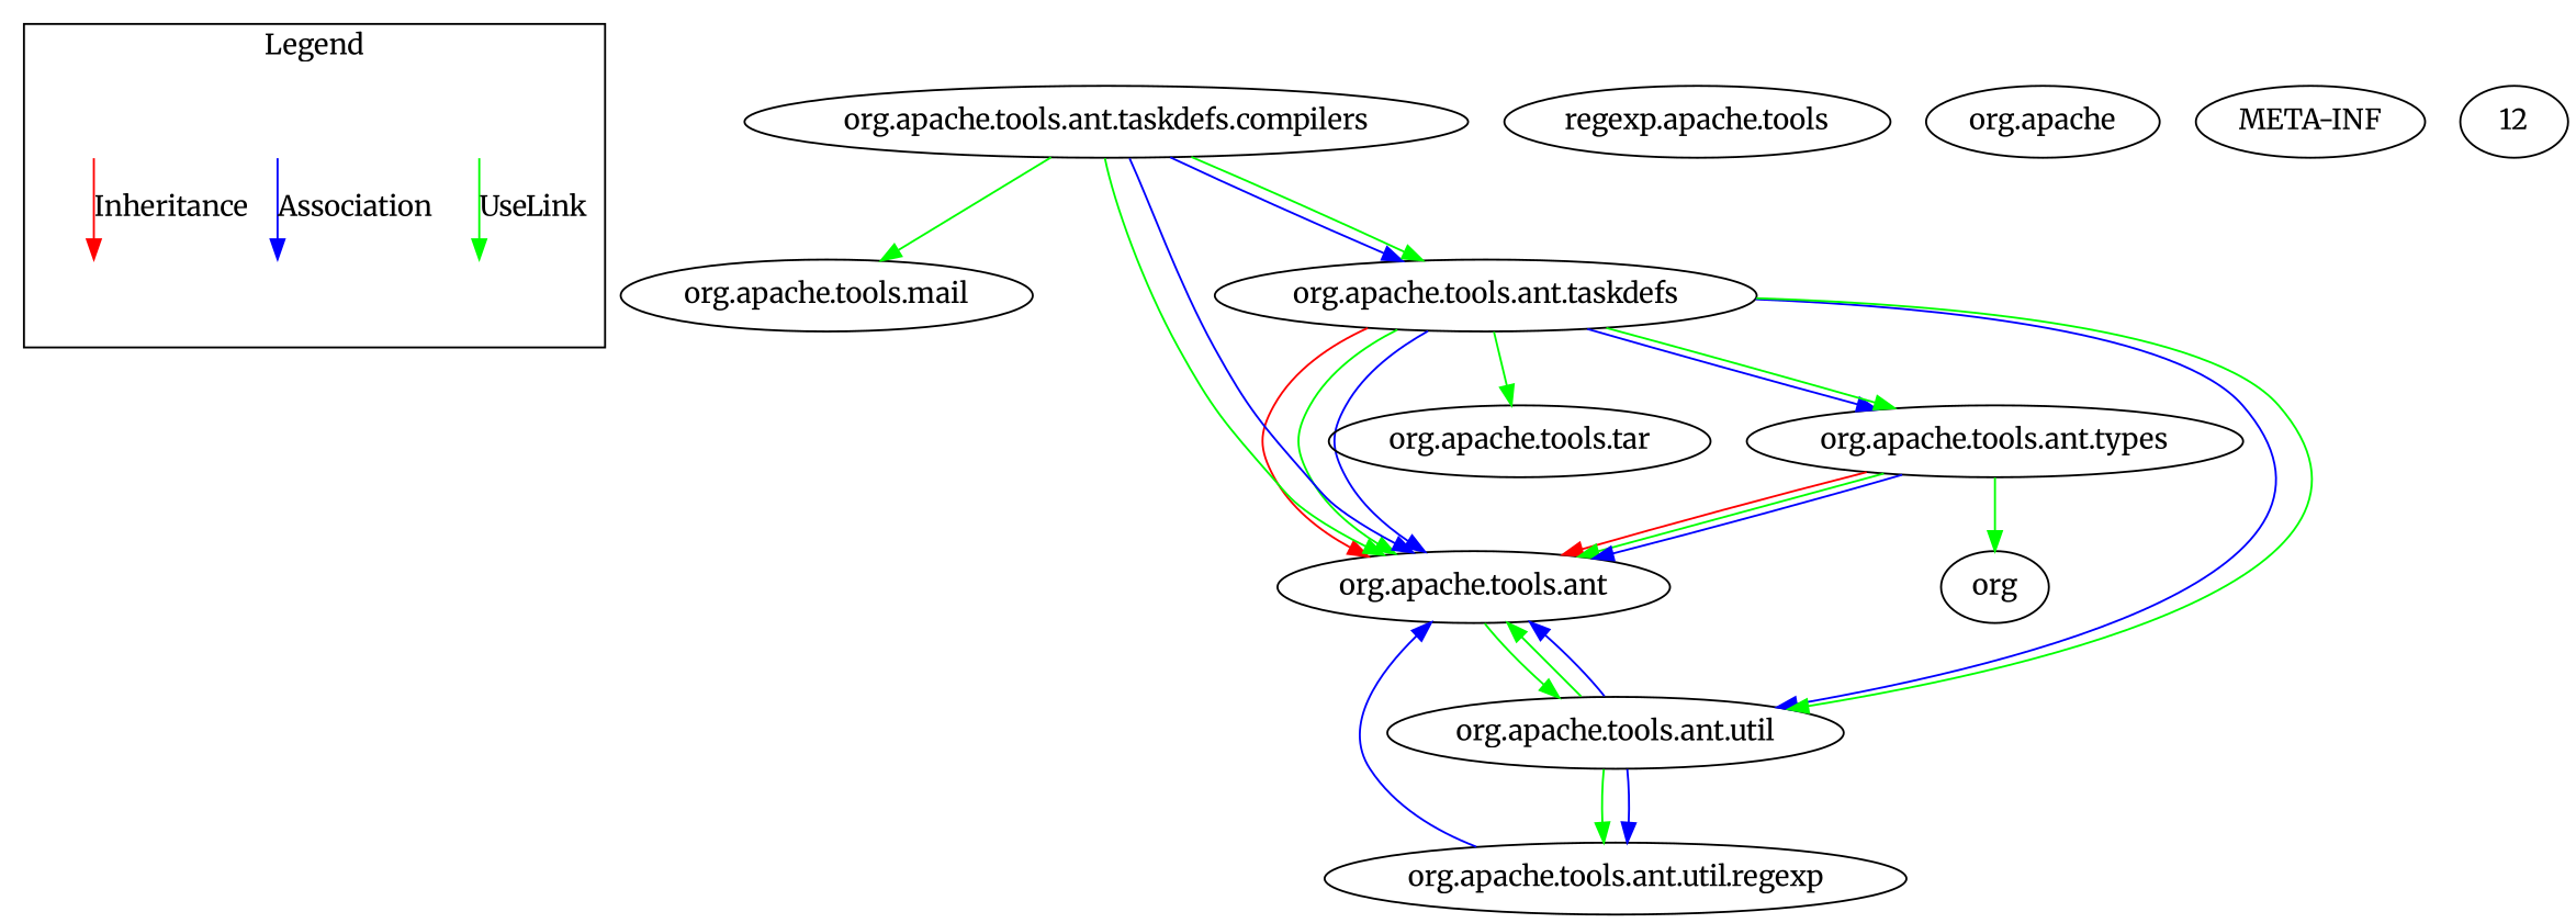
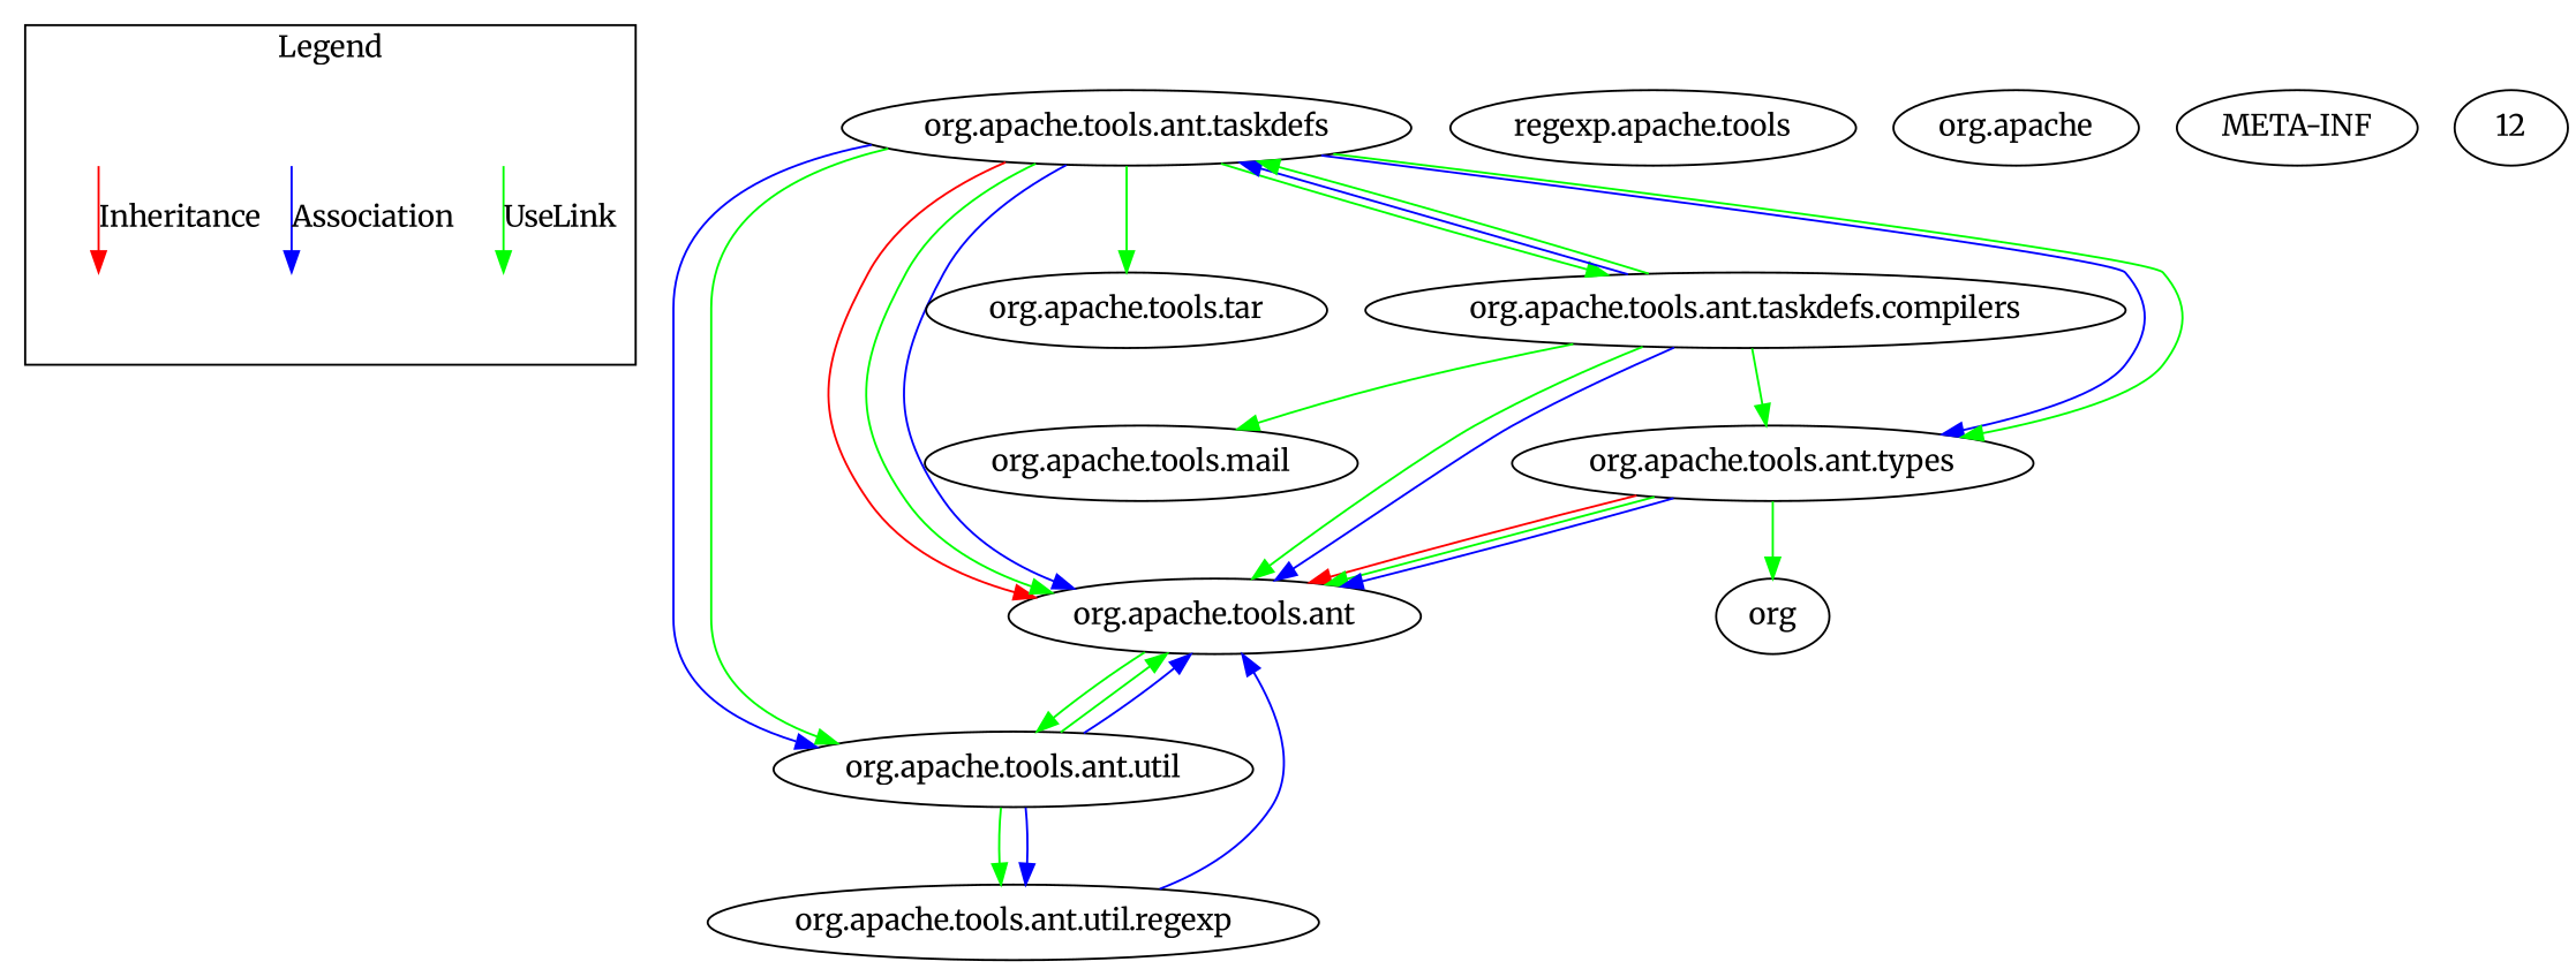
  digraph {
    fontname=Merriweather
    node [fontname=Merriweather]
    edge [color=green fontname=Merriweather]
    a [style=invis]
    b [style=invis]
    c [style=invis]
    d [style=invis]
    e [style=invis]
    f [style=invis]
    n7 [label=org]
    n8 [label="org.apache.tools.mail"]
    n9 [label="regexp.apache.tools"]
    n10 [label="org.apache"]
    n11 [label="META-INF"]
    n12 [label="org.apache.tools.ant.util"]
    n13 [label="org.apache.tools.ant.util.regexp"]
    n14 [label="org.apache.tools.ant"]
    n15 [label="org.apache.tools.ant.taskdefs"]
    n16 [label="org.apache.tools.tar"]
    n17 [label="org.apache.tools.ant.taskdefs.compilers"]
    n18 [label="org.apache.tools.ant.types"]
    12
    subgraph cluster_1 {
      color=black
      label=Legend
      shape=rectangle
      a
      b
      c
      d
      e
      f
    }
    a -> b [label=UseLink]
    c -> d [color=blue label=Association]
    e -> f [color=red label=Inheritance]
    n12 -> n13
    n12 -> n13 [color=blue]
    n12 -> n14
    n12 -> n14 [color=blue]
    n13 -> n14 [color=blue]
    n14 -> n12
    n15 -> n12 [color=blue]
    n15 -> n12
    n15 -> n14 [color=red]
    n15 -> n14
    n15 -> n14 [color=blue]
    n15 -> n16
+   n15 -> n17
    n15 -> n18 [color=blue]
    n15 -> n18
    n17 -> n8
    n17 -> n14
    n17 -> n14 [color=blue]
    n17 -> n15 [color=blue]
    n17 -> n15
+   n17 -> n18
    n18 -> n7
    n18 -> n14 [color=red]
    n18 -> n14
    n18 -> n14 [color=blue]
  }
